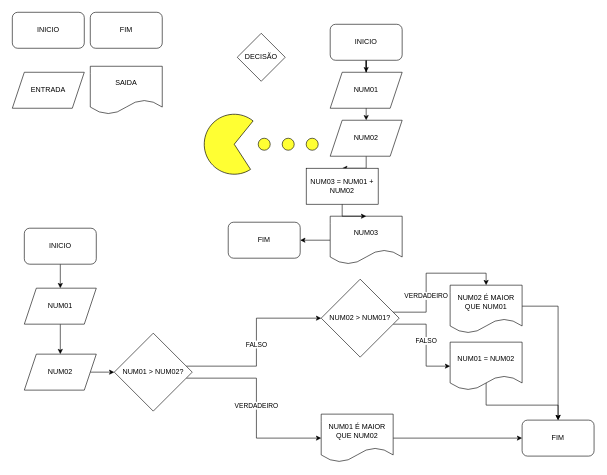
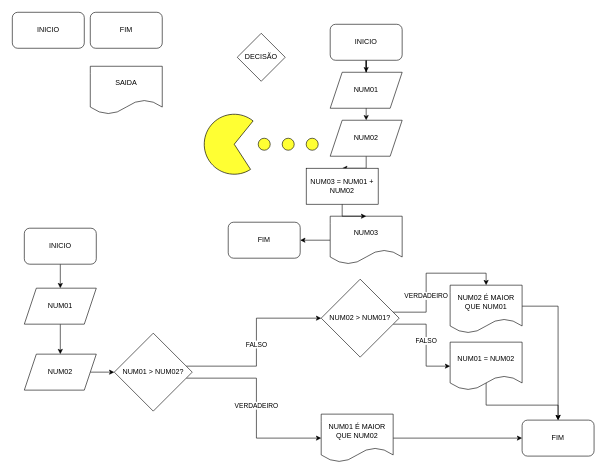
  <mxCell id="0" />
  <mxCell id="1" parent="0" />
  <mxCell id="2" value="INICIO" style="rounded=1;whiteSpace=wrap;html=1;" vertex="1" parent="1"><mxGeometry x="20" y="20" width="120" height="60" as="geometry" /></mxCell>
  <mxCell id="3" value="FIM" style="rounded=1;whiteSpace=wrap;html=1;" vertex="1" parent="1"><mxGeometry x="150" y="20" width="120" height="60" as="geometry" /></mxCell>
- <mxCell id="4" value="ENTRADA" style="shape=parallelogram;perimeter=parallelogramPerimeter;whiteSpace=wrap;html=1;fixedSize=1;" vertex="1" parent="1"><mxGeometry x="20" y="120" width="120" height="60" as="geometry" /></mxCell>
  <mxCell id="5" value="DECISÃO" style="rhombus;whiteSpace=wrap;html=1;" vertex="1" parent="1"><mxGeometry x="395" y="55" width="80" height="80" as="geometry" /></mxCell>
  <mxCell id="6" value="SAIDA" style="shape=document;whiteSpace=wrap;html=1;boundedLbl=1;" vertex="1" parent="1"><mxGeometry x="150" y="110" width="120" height="80" as="geometry" /></mxCell>
  <mxCell id="7" style="edgeStyle=orthogonalEdgeStyle;rounded=0;orthogonalLoop=1;jettySize=auto;html=1;" edge="1" parent="1" source="9" target="10"><mxGeometry relative="1" as="geometry" /></mxCell>
  <mxCell id="8" style="edgeStyle=orthogonalEdgeStyle;rounded=0;orthogonalLoop=1;jettySize=auto;html=1;" edge="1" parent="1" source="9" target="12"><mxGeometry relative="1" as="geometry" /></mxCell>
  <mxCell id="9" value="INICIO" style="rounded=1;whiteSpace=wrap;html=1;" vertex="1" parent="1"><mxGeometry x="550" y="40" width="120" height="60" as="geometry" /></mxCell>
  <mxCell id="10" value="NUM01" style="shape=parallelogram;perimeter=parallelogramPerimeter;whiteSpace=wrap;html=1;fixedSize=1;" vertex="1" parent="1"><mxGeometry x="550" y="120" width="120" height="60" as="geometry" /></mxCell>
  <mxCell id="11" style="edgeStyle=orthogonalEdgeStyle;rounded=0;orthogonalLoop=1;jettySize=auto;html=1;exitX=0.5;exitY=1;exitDx=0;exitDy=0;" edge="1" parent="1" source="12" target="17"><mxGeometry relative="1" as="geometry" /></mxCell>
  <mxCell id="12" value="&lt;div&gt;NUM02&lt;/div&gt;" style="shape=parallelogram;perimeter=parallelogramPerimeter;whiteSpace=wrap;html=1;fixedSize=1;" vertex="1" parent="1"><mxGeometry x="550" y="200" width="120" height="60" as="geometry" /></mxCell>
  <mxCell id="13" style="edgeStyle=orthogonalEdgeStyle;rounded=0;orthogonalLoop=1;jettySize=auto;html=1;" edge="1" parent="1" source="14" target="15"><mxGeometry relative="1" as="geometry" /></mxCell>
  <mxCell id="14" value="NUM03" style="shape=document;whiteSpace=wrap;html=1;boundedLbl=1;" vertex="1" parent="1"><mxGeometry x="550" y="360" width="120" height="80" as="geometry" /></mxCell>
  <mxCell id="15" value="FIM" style="rounded=1;whiteSpace=wrap;html=1;" vertex="1" parent="1"><mxGeometry x="380" y="370" width="120" height="60" as="geometry" /></mxCell>
  <mxCell id="16" style="edgeStyle=orthogonalEdgeStyle;rounded=0;orthogonalLoop=1;jettySize=auto;html=1;entryX=0.5;entryY=0;entryDx=0;entryDy=0;" edge="1" parent="1" source="17" target="14"><mxGeometry relative="1" as="geometry" /></mxCell>
  <mxCell id="17" value="NUM03 = NUM01 + NUM02" style="rounded=0;whiteSpace=wrap;html=1;" vertex="1" parent="1"><mxGeometry x="510" y="280" width="120" height="60" as="geometry" /></mxCell>
  <mxCell id="18" value="" style="verticalLabelPosition=bottom;verticalAlign=top;html=1;shape=mxgraph.basic.pie;startAngle=0.2;endAngle=0.9;rotation=75;fillColor=#FFFF33;" vertex="1" parent="1"><mxGeometry x="340" y="190" width="100" height="100" as="geometry" /></mxCell>
  <mxCell id="19" value="" style="verticalLabelPosition=bottom;verticalAlign=top;html=1;shape=mxgraph.flowchart.on-page_reference;fillColor=#FFFF33;" vertex="1" parent="1"><mxGeometry x="430" y="230" width="20" height="20" as="geometry" /></mxCell>
  <mxCell id="20" value="" style="verticalLabelPosition=bottom;verticalAlign=top;html=1;shape=mxgraph.flowchart.on-page_reference;fillColor=#FFFF33;" vertex="1" parent="1"><mxGeometry x="470" y="230" width="20" height="20" as="geometry" /></mxCell>
  <mxCell id="21" value="" style="verticalLabelPosition=bottom;verticalAlign=top;html=1;shape=mxgraph.flowchart.on-page_reference;fillColor=#FFFF33;" vertex="1" parent="1"><mxGeometry x="510" y="230" width="20" height="20" as="geometry" /></mxCell>
  <mxCell id="22" style="edgeStyle=orthogonalEdgeStyle;rounded=0;orthogonalLoop=1;jettySize=auto;html=1;entryX=0.5;entryY=0;entryDx=0;entryDy=0;" edge="1" parent="1" source="23" target="25"><mxGeometry relative="1" as="geometry" /></mxCell>
  <mxCell id="23" value="INICIO" style="rounded=1;whiteSpace=wrap;html=1;" vertex="1" parent="1"><mxGeometry x="40" y="380" width="120" height="60" as="geometry" /></mxCell>
  <mxCell id="24" style="edgeStyle=orthogonalEdgeStyle;rounded=0;orthogonalLoop=1;jettySize=auto;html=1;" edge="1" parent="1" source="25" target="27"><mxGeometry relative="1" as="geometry" /></mxCell>
  <mxCell id="25" value="NUM01" style="shape=parallelogram;perimeter=parallelogramPerimeter;whiteSpace=wrap;html=1;fixedSize=1;" vertex="1" parent="1"><mxGeometry x="40" y="480" width="120" height="60" as="geometry" /></mxCell>
  <mxCell id="26" style="edgeStyle=orthogonalEdgeStyle;rounded=0;orthogonalLoop=1;jettySize=auto;html=1;" edge="1" parent="1" source="27"><mxGeometry relative="1" as="geometry"><mxPoint x="190" y="620.059" as="targetPoint" /></mxGeometry></mxCell>
  <mxCell id="27" value="&lt;div&gt;NUM02&lt;/div&gt;" style="shape=parallelogram;perimeter=parallelogramPerimeter;whiteSpace=wrap;html=1;fixedSize=1;" vertex="1" parent="1"><mxGeometry x="40" y="590" width="120" height="60" as="geometry" /></mxCell>
  <mxCell id="28" value="VERDADEIRO" style="edgeStyle=orthogonalEdgeStyle;rounded=0;orthogonalLoop=1;jettySize=auto;html=1;" edge="1" parent="1" source="30" target="33"><mxGeometry relative="1" as="geometry"><Array as="points"><mxPoint x="427" y="630" /><mxPoint x="427" y="730" /></Array></mxGeometry></mxCell>
  <mxCell id="29" value="FALSO" style="edgeStyle=orthogonalEdgeStyle;rounded=0;orthogonalLoop=1;jettySize=auto;html=1;" edge="1" parent="1" source="30" target="36"><mxGeometry relative="1" as="geometry"><mxPoint x="540" y="520.059" as="targetPoint" /><Array as="points"><mxPoint x="427" y="610" /><mxPoint x="427" y="530" /></Array></mxGeometry></mxCell>
  <mxCell id="30" value="NUM01 &amp;gt; NUM02?" style="rhombus;whiteSpace=wrap;html=1;" vertex="1" parent="1"><mxGeometry x="190" y="555" width="130" height="130" as="geometry" /></mxCell>
  <mxCell id="31" value="VERDADEIRO" style="edgeStyle=orthogonalEdgeStyle;rounded=0;orthogonalLoop=1;jettySize=auto;html=1;entryX=0.5;entryY=0;entryDx=0;entryDy=0;" edge="1" parent="1" source="36" target="38"><mxGeometry x="-0.318" relative="1" as="geometry"><mxPoint x="660" y="520.059" as="sourcePoint" /><Array as="points"><mxPoint x="710" y="520" /><mxPoint x="710" y="455" /><mxPoint x="810" y="455" /></Array><mxPoint as="offset" /></mxGeometry></mxCell>
  <mxCell id="32" style="edgeStyle=orthogonalEdgeStyle;rounded=0;orthogonalLoop=1;jettySize=auto;html=1;" edge="1" parent="1" source="33" target="34"><mxGeometry relative="1" as="geometry"><mxPoint x="770" y="720" as="targetPoint" /></mxGeometry></mxCell>
  <mxCell id="33" value="NUM01 É MAIOR QUE NUM02" style="shape=document;whiteSpace=wrap;html=1;boundedLbl=1;" vertex="1" parent="1"><mxGeometry x="535" y="690" width="120" height="80" as="geometry" /></mxCell>
  <mxCell id="34" value="FIM" style="rounded=1;whiteSpace=wrap;html=1;" vertex="1" parent="1"><mxGeometry x="870" y="700" width="120" height="60" as="geometry" /></mxCell>
  <mxCell id="35" value="FALSO" style="edgeStyle=orthogonalEdgeStyle;rounded=0;orthogonalLoop=1;jettySize=auto;html=1;" edge="1" parent="1" source="36" target="40"><mxGeometry relative="1" as="geometry"><Array as="points"><mxPoint x="710" y="540" /><mxPoint x="710" y="610" /></Array></mxGeometry></mxCell>
  <mxCell id="36" value="NUM02 &amp;gt; NUM01?" style="rhombus;whiteSpace=wrap;html=1;" vertex="1" parent="1"><mxGeometry x="535" y="465" width="130" height="130" as="geometry" /></mxCell>
  <mxCell id="37" style="edgeStyle=orthogonalEdgeStyle;rounded=0;orthogonalLoop=1;jettySize=auto;html=1;" edge="1" parent="1" source="38" target="34"><mxGeometry relative="1" as="geometry"><Array as="points"><mxPoint x="810" y="510" /><mxPoint x="930" y="510" /></Array></mxGeometry></mxCell>
  <mxCell id="38" value="&lt;div&gt;NUM02 É MAIOR QUE NUM01&lt;/div&gt;" style="shape=document;whiteSpace=wrap;html=1;boundedLbl=1;" vertex="1" parent="1"><mxGeometry x="750" y="475" width="120" height="80" as="geometry" /></mxCell>
  <mxCell id="39" style="edgeStyle=orthogonalEdgeStyle;rounded=0;orthogonalLoop=1;jettySize=auto;html=1;exitX=0.5;exitY=0.625;exitDx=0;exitDy=0;exitPerimeter=0;" edge="1" parent="1" source="40" target="34"><mxGeometry relative="1" as="geometry" /></mxCell>
  <mxCell id="40" value="NUM01 = NUM02" style="shape=document;whiteSpace=wrap;html=1;boundedLbl=1;" vertex="1" parent="1"><mxGeometry x="750" y="570" width="120" height="80" as="geometry" /></mxCell>
